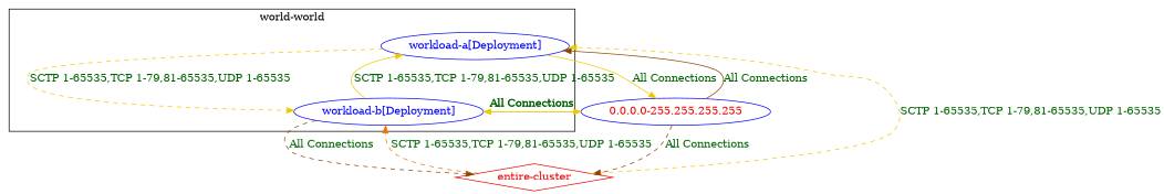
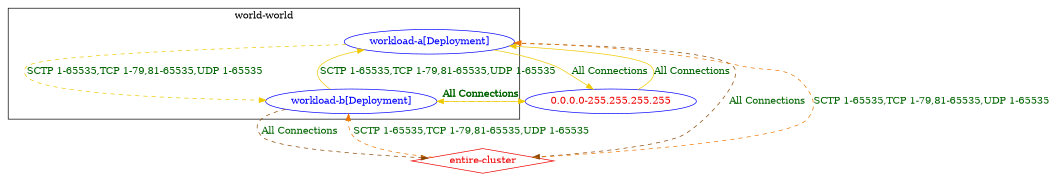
  digraph {
    node [color=blue fontcolor=blue]
    edge [color=gold2 fontcolor=darkgreen weight=0.5]
    n1 [label="workload-a[Deployment]"]
    n2 [label="workload-b[Deployment]"]
    n3 [fontcolor=red2 label="0.0.0.0-255.255.255.255"]
    n4 [color=red2 fontcolor=red2 label="entire-cluster" shape=diamond]
    subgraph cluster_1 {
      color=black
      fontcolor=black
      label="world-world"
      n1
      n2
    }
    n1 -> n2 [label="SCTP 1-65535,TCP 1-79,81-65535,UDP 1-65535" style=dashed]
    n1 -> n3 [label="All Connections" weight=1]
-   n3 -> n4 [color=darkorange4 label="All Connections" style=dashed]
+   n1 -> n4 [color=darkorange4 label="All Connections" style=dashed]
    n2 -> n1 [label="SCTP 1-65535,TCP 1-79,81-65535,UDP 1-65535" weight=1]
-   n2 -> n3 [label="All Connections" weight=1]
+   n2 -> n3 [label="All Connections" weight=1 style=dashed]
    n2 -> n4 [color=darkorange4 label="All Connections" style=dashed]
-   n3 -> n1 [color=darkorange4 label="All Connections"]
+   n3 -> n1 [label="All Connections"]
    n3 -> n2 [label="All Connections"]
-   n4 -> n1 [label="SCTP 1-65535,TCP 1-79,81-65535,UDP 1-65535" style=dashed weight=1]
+   n4 -> n1 [color=darkorange2 label="SCTP 1-65535,TCP 1-79,81-65535,UDP 1-65535" style=dashed weight=1]
    n4 -> n2 [color=darkorange2 label="SCTP 1-65535,TCP 1-79,81-65535,UDP 1-65535" style=dashed weight=1]
  }
